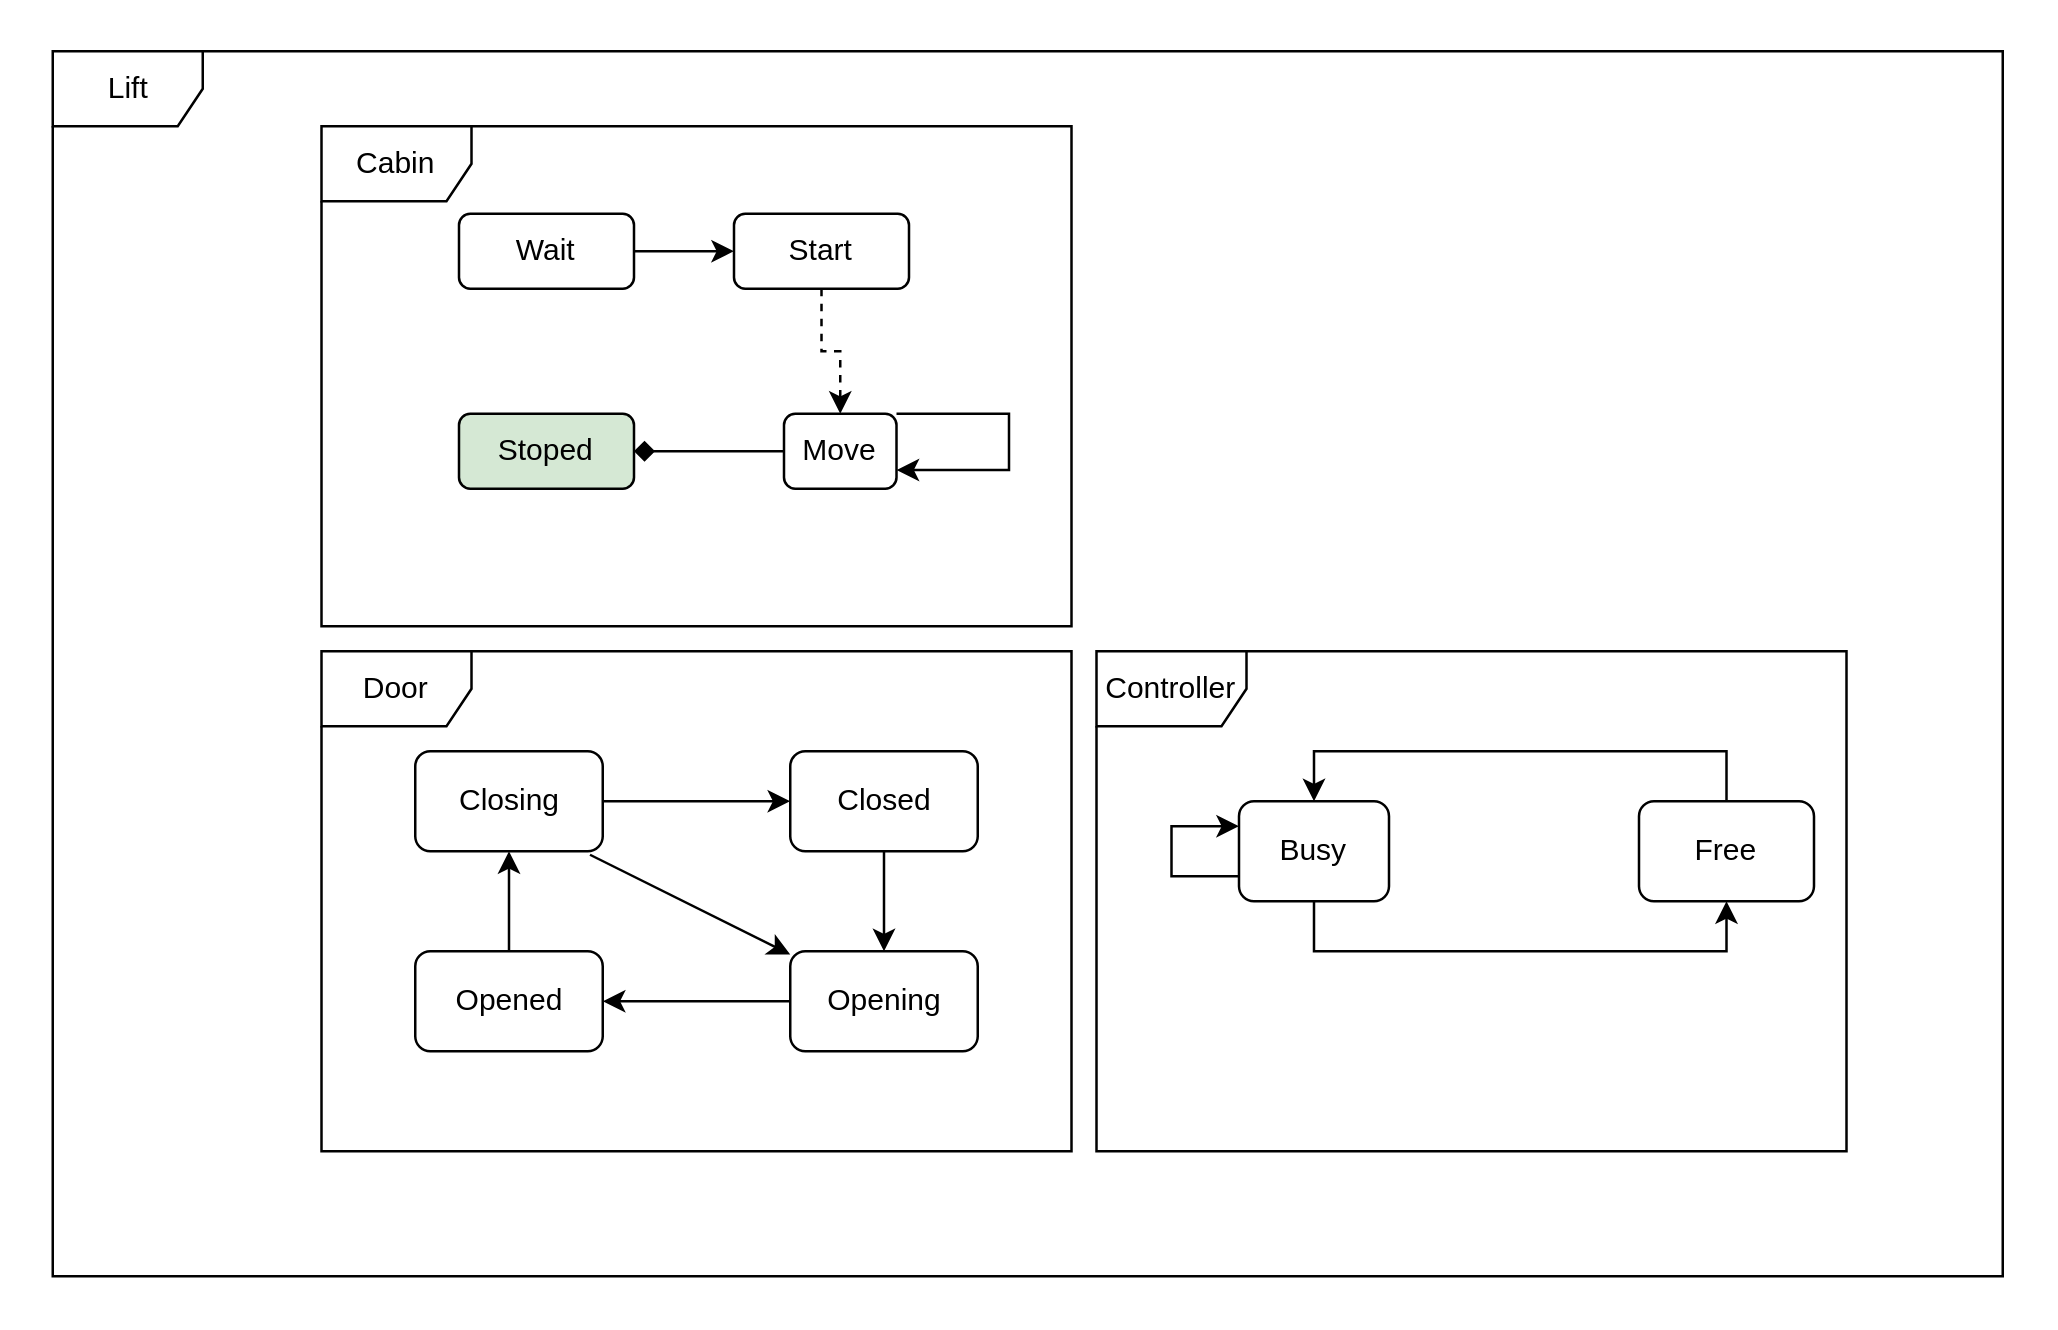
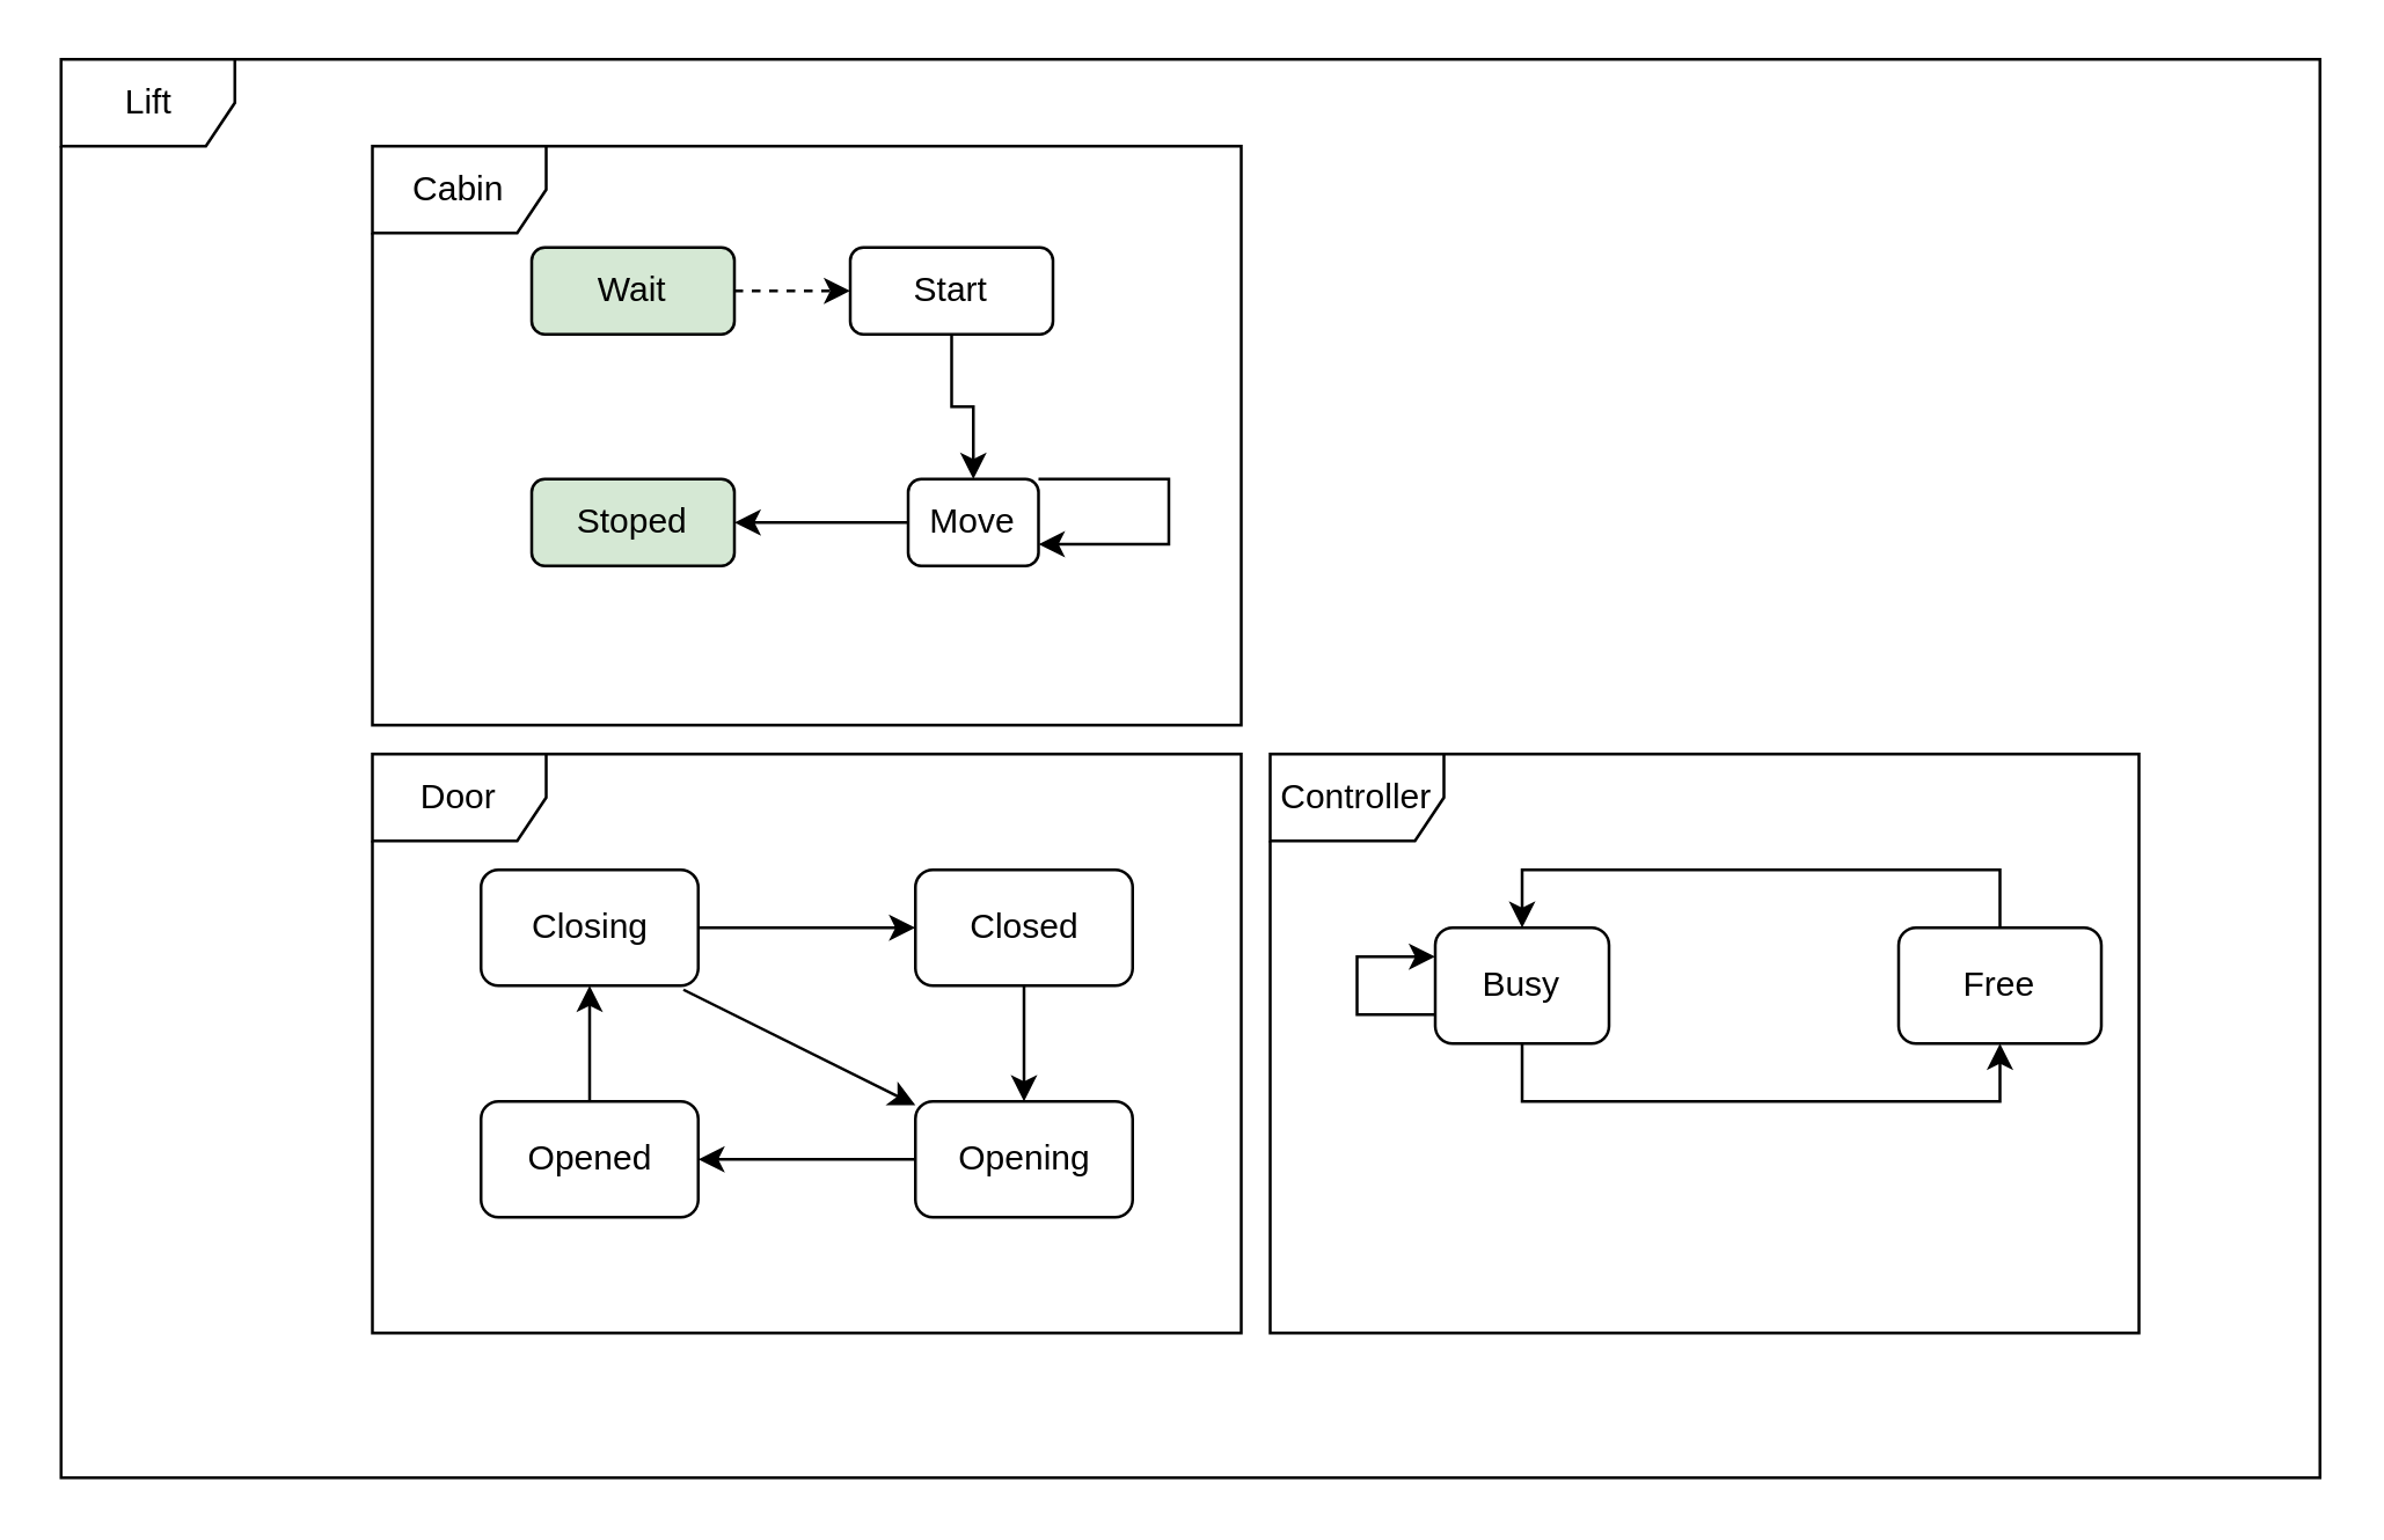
  <mxCell id="0" />
  <mxCell id="1" parent="0" />
  <mxCell id="2" value="Cabin" style="shape=umlFrame;whiteSpace=wrap;html=1;" parent="1" vertex="1"><mxGeometry x="128" y="50" width="300" height="200" as="geometry" /></mxCell>
  <mxCell id="3" value="Lift" style="shape=umlFrame;whiteSpace=wrap;html=1;" parent="1" vertex="1"><mxGeometry x="20.5" y="20" width="780" height="490" as="geometry" /></mxCell>
  <mxCell id="4" style="edgeStyle=orthogonalEdgeStyle;rounded=0;orthogonalLoop=1;jettySize=auto;html=1;exitX=0.5;exitY=0;exitDx=0;exitDy=0;entryX=0.5;entryY=1;entryDx=0;entryDy=0;" parent="1" source="5" target="14" edge="1"><mxGeometry relative="1" as="geometry" /></mxCell>
  <mxCell id="5" value="Opened" style="rounded=1;whiteSpace=wrap;html=1;" parent="1" vertex="1"><mxGeometry x="165.5" y="380" width="75" height="40" as="geometry" /></mxCell>
  <mxCell id="6" style="edgeStyle=orthogonalEdgeStyle;rounded=0;orthogonalLoop=1;jettySize=auto;html=1;exitX=0.5;exitY=1;exitDx=0;exitDy=0;entryX=0.5;entryY=0;entryDx=0;entryDy=0;" parent="1" source="7" target="16" edge="1"><mxGeometry relative="1" as="geometry" /></mxCell>
  <mxCell id="7" value="Closed" style="rounded=1;whiteSpace=wrap;html=1;" parent="1" vertex="1"><mxGeometry x="315.5" y="300" width="75" height="40" as="geometry" /></mxCell>
  <mxCell id="8" style="edgeStyle=orthogonalEdgeStyle;rounded=0;orthogonalLoop=1;jettySize=auto;html=1;exitX=0.5;exitY=1;exitDx=0;exitDy=0;entryX=0.5;entryY=1;entryDx=0;entryDy=0;" parent="1" source="10" target="12" edge="1"><mxGeometry relative="1" as="geometry" /></mxCell>
  <mxCell id="9" value="" style="edgeStyle=orthogonalEdgeStyle;rounded=0;orthogonalLoop=1;jettySize=auto;html=1;exitX=0;exitY=0.75;exitDx=0;exitDy=0;entryX=0;entryY=0.25;entryDx=0;entryDy=0;" parent="1" source="10" target="10" edge="1"><mxGeometry relative="1" as="geometry"><mxPoint x="448" y="380" as="targetPoint" /><Array as="points"><mxPoint x="468" y="350" /><mxPoint x="468" y="330" /></Array></mxGeometry></mxCell>
  <mxCell id="10" value="Busy" style="rounded=1;whiteSpace=wrap;html=1;" parent="1" vertex="1"><mxGeometry x="495" y="320" width="60" height="40" as="geometry" /></mxCell>
  <mxCell id="11" style="edgeStyle=orthogonalEdgeStyle;rounded=0;orthogonalLoop=1;jettySize=auto;html=1;exitX=0.5;exitY=0;exitDx=0;exitDy=0;entryX=0.5;entryY=0;entryDx=0;entryDy=0;" parent="1" source="12" target="10" edge="1"><mxGeometry relative="1" as="geometry" /></mxCell>
  <mxCell id="12" value="Free" style="rounded=1;whiteSpace=wrap;html=1;" parent="1" vertex="1"><mxGeometry x="655" y="320" width="70" height="40" as="geometry" /></mxCell>
  <mxCell id="13" style="edgeStyle=orthogonalEdgeStyle;rounded=0;orthogonalLoop=1;jettySize=auto;html=1;exitX=1;exitY=0.5;exitDx=0;exitDy=0;" parent="1" source="14" target="7" edge="1"><mxGeometry relative="1" as="geometry" /></mxCell>
  <mxCell id="14" value="Closing" style="rounded=1;whiteSpace=wrap;html=1;" parent="1" vertex="1"><mxGeometry x="165.5" y="300" width="75" height="40" as="geometry" /></mxCell>
  <mxCell id="15" style="edgeStyle=orthogonalEdgeStyle;rounded=0;orthogonalLoop=1;jettySize=auto;html=1;exitX=0;exitY=0.5;exitDx=0;exitDy=0;entryX=1;entryY=0.5;entryDx=0;entryDy=0;" parent="1" source="16" target="5" edge="1"><mxGeometry relative="1" as="geometry" /></mxCell>
  <mxCell id="16" value="Opening" style="rounded=1;whiteSpace=wrap;html=1;" parent="1" vertex="1"><mxGeometry x="315.5" y="380" width="75" height="40" as="geometry" /></mxCell>
  <mxCell id="17" value="Door" style="shape=umlFrame;whiteSpace=wrap;html=1;" parent="1" vertex="1"><mxGeometry x="128" y="260" width="300" height="200" as="geometry" /></mxCell>
  <mxCell id="18" value="Controller" style="shape=umlFrame;whiteSpace=wrap;html=1;" parent="1" vertex="1"><mxGeometry x="438" y="260" width="300" height="200" as="geometry" /></mxCell>
  <mxCell id="19" value="Stoped" style="rounded=1;whiteSpace=wrap;html=1;fillColor=#d5e8d4;" parent="1" vertex="1"><mxGeometry x="183" y="165" width="70" height="30" as="geometry" /></mxCell>
- <mxCell id="20" style="edgeStyle=orthogonalEdgeStyle;rounded=0;orthogonalLoop=1;jettySize=auto;html=1;exitX=0;exitY=0.5;exitDx=0;exitDy=0;entryX=1;entryY=0.5;entryDx=0;entryDy=0;endArrow=diamond;" parent="1" source="22" target="19" edge="1"><mxGeometry relative="1" as="geometry" /></mxCell>
+ <mxCell id="20" style="edgeStyle=orthogonalEdgeStyle;rounded=0;orthogonalLoop=1;jettySize=auto;html=1;exitX=0;exitY=0.5;exitDx=0;exitDy=0;entryX=1;entryY=0.5;entryDx=0;entryDy=0;" parent="1" source="22" target="19" edge="1"><mxGeometry relative="1" as="geometry" /></mxCell>
  <mxCell id="21" value="" style="edgeStyle=orthogonalEdgeStyle;rounded=0;orthogonalLoop=1;jettySize=auto;html=1;entryX=1;entryY=0.75;entryDx=0;entryDy=0;" parent="1" source="22" target="22" edge="1"><mxGeometry relative="1" as="geometry"><mxPoint x="463" y="180" as="targetPoint" /><Array as="points"><mxPoint x="403" y="165" /><mxPoint x="403" y="188" /></Array></mxGeometry></mxCell>
  <mxCell id="22" value="Move" style="rounded=1;whiteSpace=wrap;html=1;" parent="1" vertex="1"><mxGeometry x="313" y="165" width="45" height="30" as="geometry" /></mxCell>
- <mxCell id="23" style="edgeStyle=orthogonalEdgeStyle;rounded=0;orthogonalLoop=1;jettySize=auto;html=1;exitX=1;exitY=0.5;exitDx=0;exitDy=0;entryX=0;entryY=0.5;entryDx=0;entryDy=0;" edge="1" parent="1" source="24" target="27"><mxGeometry relative="1" as="geometry" /></mxCell>
- <mxCell id="24" value="Wait" style="rounded=1;whiteSpace=wrap;html=1;" parent="1" vertex="1"><mxGeometry x="183" y="85" width="70" height="30" as="geometry" /></mxCell>
+ <mxCell id="23" style="edgeStyle=orthogonalEdgeStyle;rounded=0;orthogonalLoop=1;jettySize=auto;html=1;exitX=1;exitY=0.5;exitDx=0;exitDy=0;entryX=0;entryY=0.5;entryDx=0;entryDy=0;dashed=1;" edge="1" parent="1" source="24" target="27"><mxGeometry relative="1" as="geometry" /></mxCell>
+ <mxCell id="24" value="Wait" style="rounded=1;whiteSpace=wrap;html=1;fillColor=#d5e8d4;" parent="1" vertex="1"><mxGeometry x="183" y="85" width="70" height="30" as="geometry" /></mxCell>
  <mxCell id="25" value="" style="endArrow=classic;html=1;exitX=0.932;exitY=1.035;exitDx=0;exitDy=0;exitPerimeter=0;" parent="1" source="14" target="16" edge="1"><mxGeometry width="50" height="50" relative="1" as="geometry"><mxPoint x="58" y="690" as="sourcePoint" /><mxPoint x="108" y="640" as="targetPoint" /></mxGeometry></mxCell>
- <mxCell id="26" style="edgeStyle=orthogonalEdgeStyle;rounded=0;orthogonalLoop=1;jettySize=auto;html=1;exitX=0.5;exitY=1;exitDx=0;exitDy=0;entryX=0.5;entryY=0;entryDx=0;entryDy=0;dashed=1;" edge="1" parent="1" source="27" target="22"><mxGeometry relative="1" as="geometry" /></mxCell>
+ <mxCell id="26" style="edgeStyle=orthogonalEdgeStyle;rounded=0;orthogonalLoop=1;jettySize=auto;html=1;exitX=0.5;exitY=1;exitDx=0;exitDy=0;entryX=0.5;entryY=0;entryDx=0;entryDy=0;" edge="1" parent="1" source="27" target="22"><mxGeometry relative="1" as="geometry" /></mxCell>
  <mxCell id="27" value="Start" style="rounded=1;whiteSpace=wrap;html=1;" vertex="1" parent="1"><mxGeometry x="293" y="85" width="70" height="30" as="geometry" /></mxCell>
